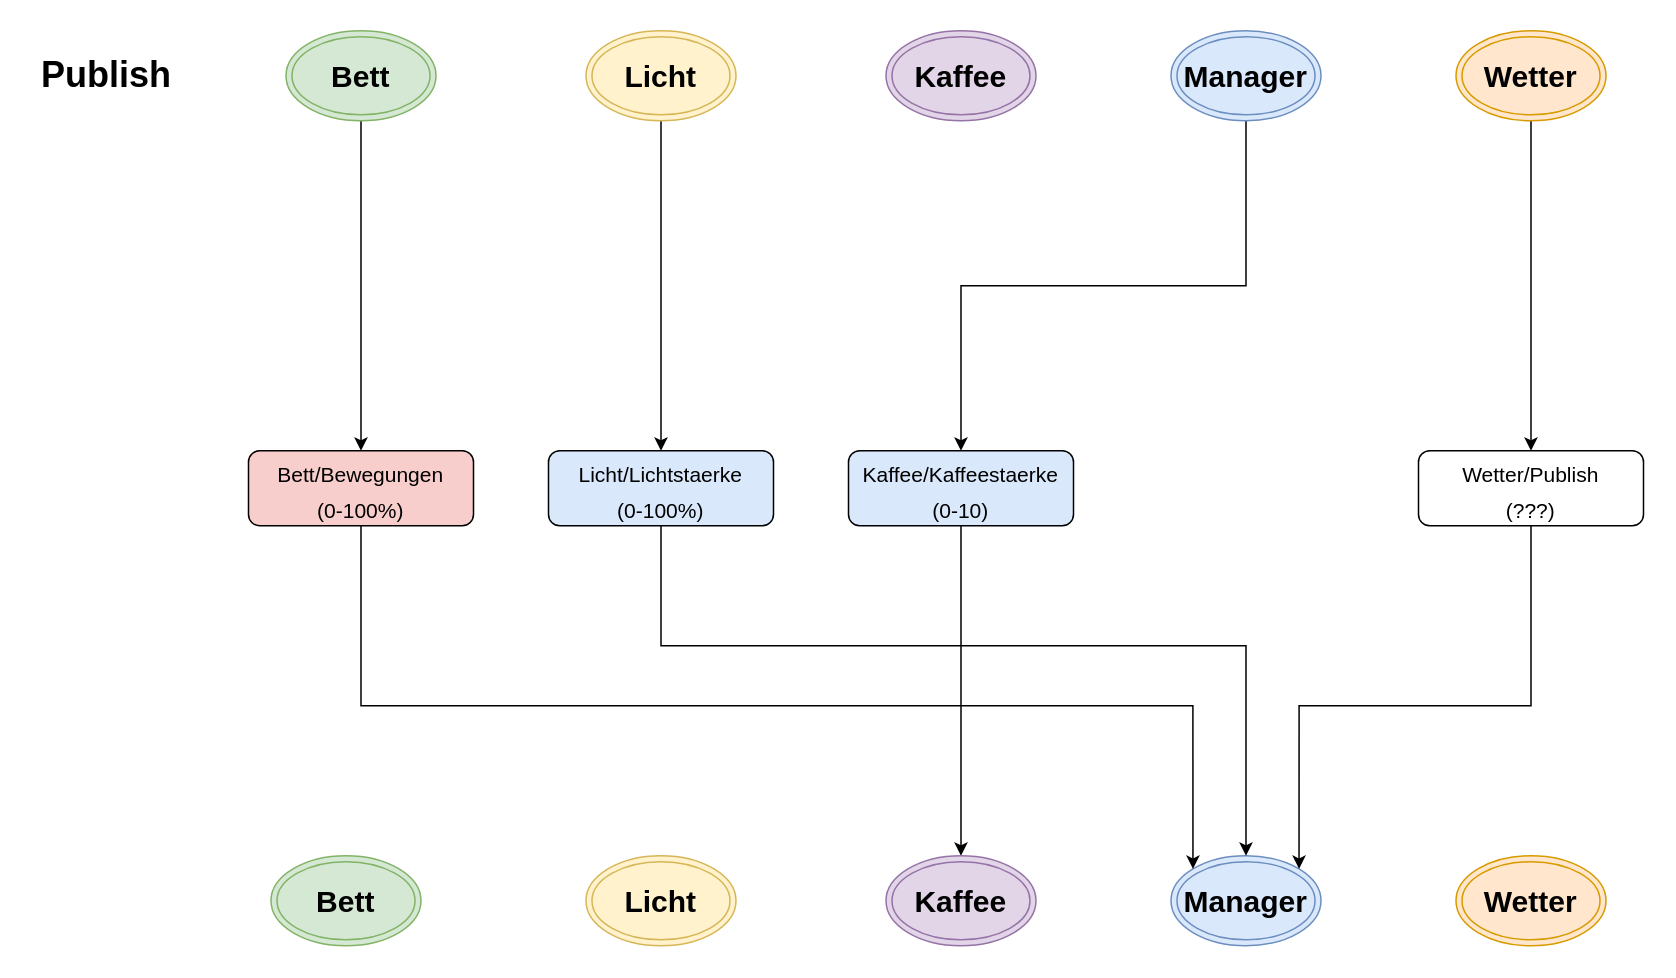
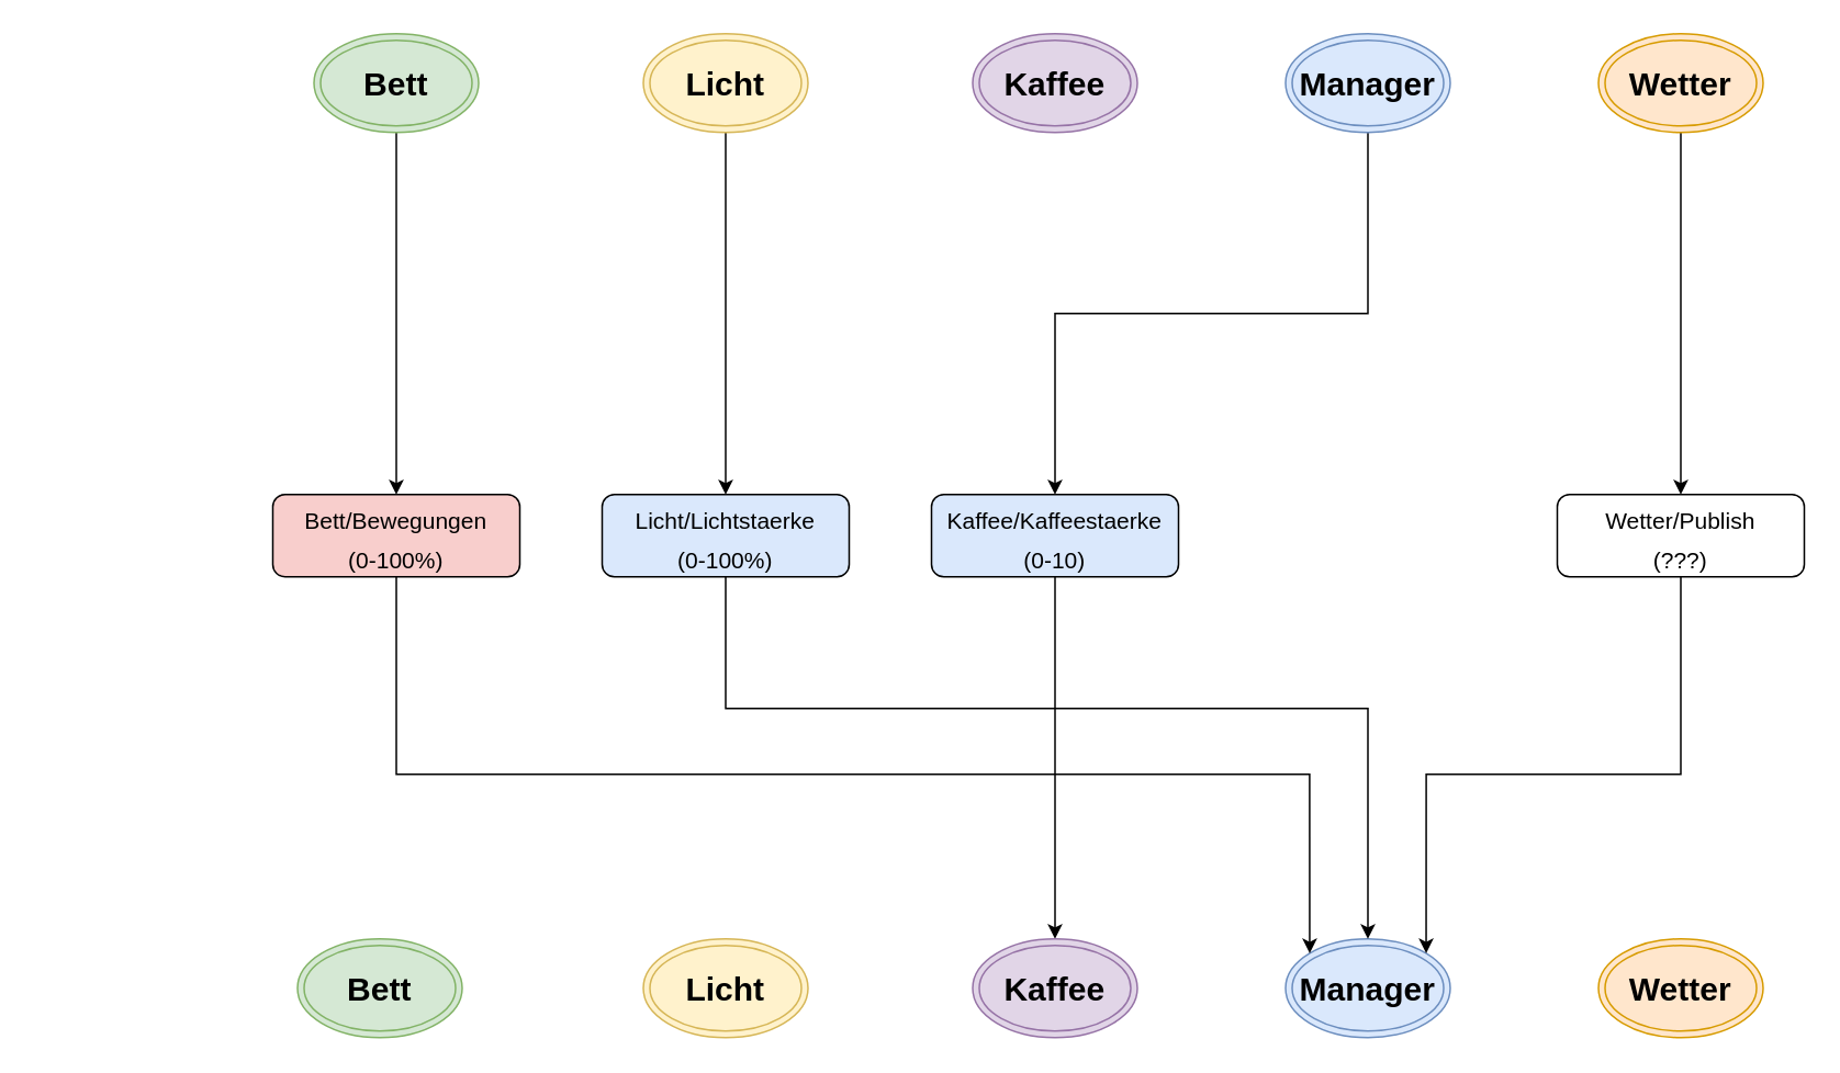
  <mxCell id="0" />
  <mxCell id="1" parent="0" />
  <mxCell id="2" style="edgeStyle=orthogonalEdgeStyle;rounded=0;orthogonalLoop=1;jettySize=auto;html=1;exitX=0.5;exitY=1;exitDx=0;exitDy=0;fontSize=14;fontColor=#000000;entryX=0.5;entryY=0;entryDx=0;entryDy=0;" edge="1" parent="1" source="3" target="15"><mxGeometry relative="1" as="geometry"><mxPoint x="400" y="290" as="targetPoint" /></mxGeometry></mxCell>
  <mxCell id="3" value="&lt;b&gt;&lt;font style=&quot;font-size: 20px;&quot;&gt;Bett&lt;/font&gt;&lt;/b&gt;" style="ellipse;shape=doubleEllipse;whiteSpace=wrap;html=1;fillColor=#d5e8d4;strokeColor=#82b366;" vertex="1" parent="1"><mxGeometry x="190" y="20" width="100" height="60" as="geometry" /></mxCell>
  <mxCell id="4" style="edgeStyle=orthogonalEdgeStyle;rounded=0;orthogonalLoop=1;jettySize=auto;html=1;exitX=0.5;exitY=1;exitDx=0;exitDy=0;fontSize=14;fontColor=#000000;entryX=0.5;entryY=0;entryDx=0;entryDy=0;" edge="1" parent="1" source="5" target="17"><mxGeometry relative="1" as="geometry"><mxPoint x="910" y="500" as="targetPoint" /></mxGeometry></mxCell>
  <mxCell id="5" value="&lt;b&gt;&lt;font style=&quot;font-size: 20px;&quot;&gt;Licht&lt;br&gt;&lt;/font&gt;&lt;/b&gt;" style="ellipse;shape=doubleEllipse;whiteSpace=wrap;html=1;fillColor=#fff2cc;strokeColor=#d6b656;" vertex="1" parent="1"><mxGeometry x="390" y="20" width="100" height="60" as="geometry" /></mxCell>
  <mxCell id="6" value="&lt;b&gt;&lt;font style=&quot;font-size: 20px;&quot;&gt;Kaffee&lt;br&gt;&lt;/font&gt;&lt;/b&gt;" style="ellipse;shape=doubleEllipse;whiteSpace=wrap;html=1;fillColor=#e1d5e7;strokeColor=#9673a6;" vertex="1" parent="1"><mxGeometry x="590" y="20" width="100" height="60" as="geometry" /></mxCell>
  <mxCell id="7" style="edgeStyle=orthogonalEdgeStyle;rounded=0;orthogonalLoop=1;jettySize=auto;html=1;exitX=0.5;exitY=1;exitDx=0;exitDy=0;entryX=0.5;entryY=0;entryDx=0;entryDy=0;fontSize=14;fontColor=#000000;" edge="1" parent="1" source="8" target="21"><mxGeometry relative="1" as="geometry" /></mxCell>
  <mxCell id="8" value="&lt;b&gt;&lt;font style=&quot;font-size: 20px;&quot;&gt;Wetter&lt;br&gt;&lt;/font&gt;&lt;/b&gt;" style="ellipse;shape=doubleEllipse;whiteSpace=wrap;html=1;fillColor=#ffe6cc;strokeColor=#d79b00;" vertex="1" parent="1"><mxGeometry x="970" y="20" width="100" height="60" as="geometry" /></mxCell>
- <mxCell id="9" value="Publish" style="text;strokeColor=none;fillColor=none;html=1;fontSize=24;fontStyle=1;verticalAlign=middle;align=center;fontColor=#000000;" vertex="1" parent="1"><mxGeometry x="20" y="30" width="100" height="40" as="geometry" /></mxCell>
  <mxCell id="10" style="edgeStyle=orthogonalEdgeStyle;rounded=0;orthogonalLoop=1;jettySize=auto;html=1;fontSize=14;fontColor=#000000;entryX=0.5;entryY=0;entryDx=0;entryDy=0;exitX=0.5;exitY=1;exitDx=0;exitDy=0;" edge="1" parent="1" source="11" target="19"><mxGeometry relative="1" as="geometry"><mxPoint x="1240" y="140" as="sourcePoint" /><mxPoint x="930" y="290" as="targetPoint" /><Array as="points"><mxPoint x="830" y="190" /><mxPoint x="640" y="190" /></Array></mxGeometry></mxCell>
  <mxCell id="11" value="&lt;b&gt;&lt;font style=&quot;font-size: 20px;&quot;&gt;Manager&lt;br&gt;&lt;/font&gt;&lt;/b&gt;" style="ellipse;shape=doubleEllipse;whiteSpace=wrap;html=1;fillColor=#dae8fc;strokeColor=#6c8ebf;" vertex="1" parent="1"><mxGeometry x="780" y="20" width="100" height="60" as="geometry" /></mxCell>
  <mxCell id="12" value="&lt;b&gt;&lt;font style=&quot;font-size: 20px;&quot;&gt;Bett&lt;/font&gt;&lt;/b&gt;" style="ellipse;shape=doubleEllipse;whiteSpace=wrap;html=1;fillColor=#d5e8d4;strokeColor=#82b366;" vertex="1" parent="1"><mxGeometry x="180" y="570" width="100" height="60" as="geometry" /></mxCell>
  <mxCell id="13" value="&lt;b&gt;&lt;font style=&quot;font-size: 20px;&quot;&gt;Manager&lt;br&gt;&lt;/font&gt;&lt;/b&gt;" style="ellipse;shape=doubleEllipse;whiteSpace=wrap;html=1;fillColor=#dae8fc;strokeColor=#6c8ebf;" vertex="1" parent="1"><mxGeometry x="780" y="570" width="100" height="60" as="geometry" /></mxCell>
  <mxCell id="14" style="edgeStyle=orthogonalEdgeStyle;rounded=0;orthogonalLoop=1;jettySize=auto;html=1;exitX=0.5;exitY=1;exitDx=0;exitDy=0;entryX=0;entryY=0;entryDx=0;entryDy=0;fontSize=14;fontColor=#000000;" edge="1" parent="1" source="15" target="13"><mxGeometry relative="1" as="geometry"><Array as="points"><mxPoint x="240" y="470" /><mxPoint x="794" y="470" /></Array></mxGeometry></mxCell>
  <mxCell id="15" value="&lt;font style=&quot;font-size: 14px;&quot;&gt;Bett/Bewegungen&lt;br&gt;(0-100%)&lt;br&gt;&lt;/font&gt;" style="rounded=1;whiteSpace=wrap;html=1;fontSize=20;fontColor=#000000;fillColor=#f8cecc;" vertex="1" parent="1"><mxGeometry x="165" y="300" width="150" height="50" as="geometry" /></mxCell>
  <mxCell id="16" style="edgeStyle=orthogonalEdgeStyle;rounded=0;orthogonalLoop=1;jettySize=auto;html=1;exitX=0.5;exitY=1;exitDx=0;exitDy=0;entryX=0.5;entryY=0;entryDx=0;entryDy=0;fontSize=14;fontColor=#000000;" edge="1" parent="1" source="17" target="13"><mxGeometry relative="1" as="geometry"><Array as="points"><mxPoint x="440" y="430" /><mxPoint x="830" y="430" /></Array></mxGeometry></mxCell>
  <mxCell id="17" value="&lt;font style=&quot;font-size: 14px;&quot;&gt;Licht/Lichtstaerke&lt;br&gt;(0-100%)&lt;br&gt;&lt;/font&gt;" style="rounded=1;whiteSpace=wrap;html=1;fontSize=20;fontColor=#000000;fillColor=#dae8fc;" vertex="1" parent="1"><mxGeometry x="365" y="300" width="150" height="50" as="geometry" /></mxCell>
  <mxCell id="18" style="edgeStyle=orthogonalEdgeStyle;rounded=0;orthogonalLoop=1;jettySize=auto;html=1;exitX=0.5;exitY=1;exitDx=0;exitDy=0;entryX=0.5;entryY=0;entryDx=0;entryDy=0;fontSize=14;fontColor=#000000;" edge="1" parent="1" source="19" target="23"><mxGeometry relative="1" as="geometry" /></mxCell>
  <mxCell id="19" value="&lt;font style=&quot;font-size: 14px;&quot;&gt;Kaffee/Kaffeestaerke&lt;br&gt;(0-10)&lt;br&gt;&lt;/font&gt;" style="rounded=1;whiteSpace=wrap;html=1;fontSize=20;fontColor=#000000;fillColor=#dae8fc;" vertex="1" parent="1"><mxGeometry x="565" y="300" width="150" height="50" as="geometry" /></mxCell>
  <mxCell id="20" style="edgeStyle=orthogonalEdgeStyle;rounded=0;orthogonalLoop=1;jettySize=auto;html=1;exitX=0.5;exitY=1;exitDx=0;exitDy=0;entryX=1;entryY=0;entryDx=0;entryDy=0;fontSize=14;fontColor=#000000;" edge="1" parent="1" source="21" target="13"><mxGeometry relative="1" as="geometry"><Array as="points"><mxPoint x="1020" y="470" /><mxPoint x="866" y="470" /></Array></mxGeometry></mxCell>
  <mxCell id="21" value="&lt;font style=&quot;font-size: 14px;&quot;&gt;Wetter/Publish&lt;br&gt;(???)&lt;br&gt;&lt;/font&gt;" style="rounded=1;whiteSpace=wrap;html=1;fontSize=20;fontColor=#000000;" vertex="1" parent="1"><mxGeometry x="945" y="300" width="150" height="50" as="geometry" /></mxCell>
  <mxCell id="22" value="&lt;b&gt;&lt;font style=&quot;font-size: 20px;&quot;&gt;Licht&lt;br&gt;&lt;/font&gt;&lt;/b&gt;" style="ellipse;shape=doubleEllipse;whiteSpace=wrap;html=1;fillColor=#fff2cc;strokeColor=#d6b656;" vertex="1" parent="1"><mxGeometry x="390" y="570" width="100" height="60" as="geometry" /></mxCell>
  <mxCell id="23" value="&lt;b&gt;&lt;font style=&quot;font-size: 20px;&quot;&gt;Kaffee&lt;br&gt;&lt;/font&gt;&lt;/b&gt;" style="ellipse;shape=doubleEllipse;whiteSpace=wrap;html=1;fillColor=#e1d5e7;strokeColor=#9673a6;" vertex="1" parent="1"><mxGeometry x="590" y="570" width="100" height="60" as="geometry" /></mxCell>
  <mxCell id="24" value="&lt;b&gt;&lt;font style=&quot;font-size: 20px;&quot;&gt;Wetter&lt;br&gt;&lt;/font&gt;&lt;/b&gt;" style="ellipse;shape=doubleEllipse;whiteSpace=wrap;html=1;fillColor=#ffe6cc;strokeColor=#d79b00;" vertex="1" parent="1"><mxGeometry x="970" y="570" width="100" height="60" as="geometry" /></mxCell>
